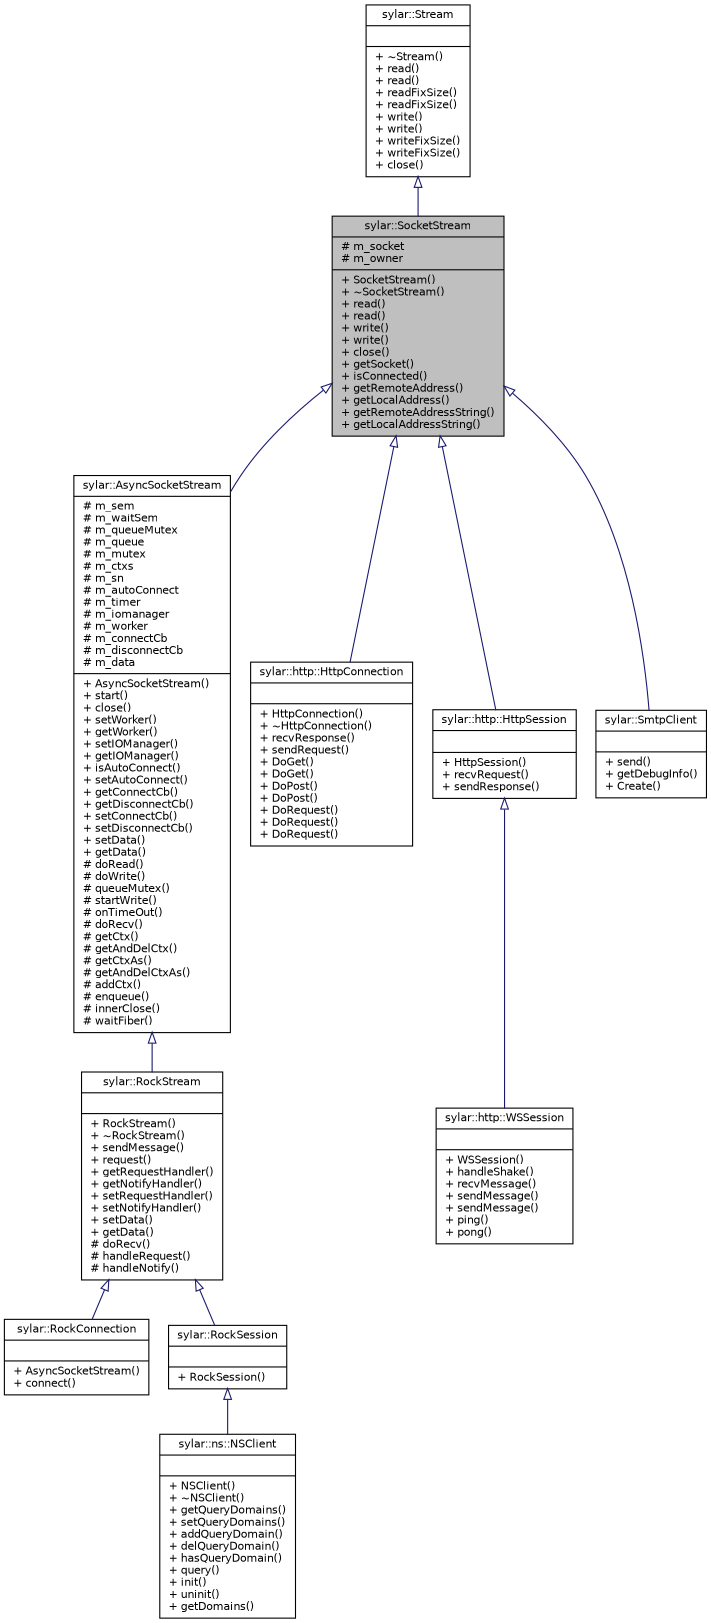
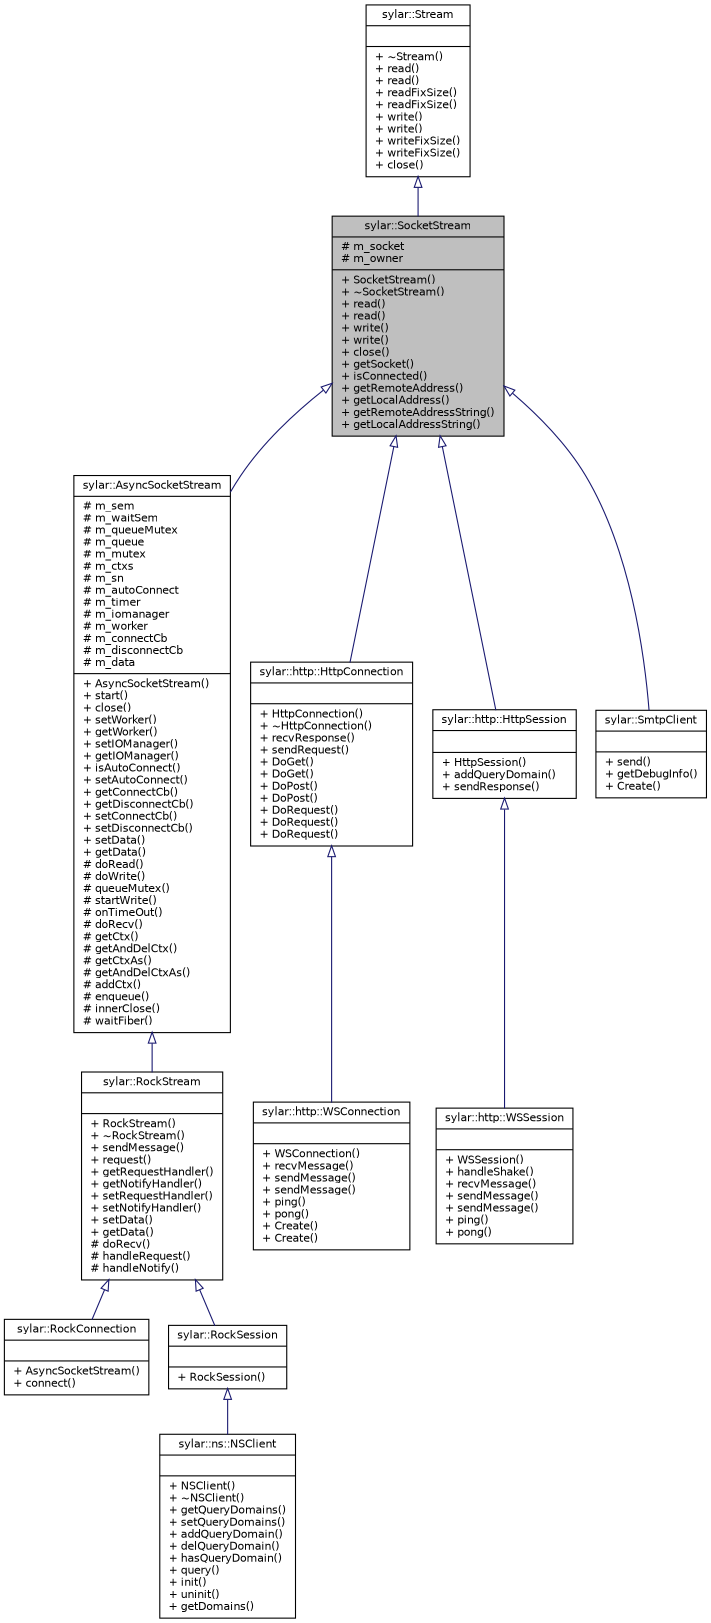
  digraph {
    node [color=black fillcolor=white fontname=Helvetica fontsize=10 shape=record style=filled]
    edge [arrowtail=onormal color=midnightblue dir=back fontname=Helvetica fontsize=10 labelfontname=Helvetica labelfontsize=10 style=solid]
    n1 [fillcolor=grey75 fontcolor=black height=0.2 label="{sylar::SocketStream\n|# m_socket\l# m_owner\l|+ SocketStream()\l+ ~SocketStream()\l+ read()\l+ read()\l+ write()\l+ write()\l+ close()\l+ getSocket()\l+ isConnected()\l+ getRemoteAddress()\l+ getLocalAddress()\l+ getRemoteAddressString()\l+ getLocalAddressString()\l}" width=0.4]
    n2 [height=0.2 label="{sylar::AsyncSocketStream\n|# m_sem\l# m_waitSem\l# m_queueMutex\l# m_queue\l# m_mutex\l# m_ctxs\l# m_sn\l# m_autoConnect\l# m_timer\l# m_iomanager\l# m_worker\l# m_connectCb\l# m_disconnectCb\l# m_data\l|+ AsyncSocketStream()\l+ start()\l+ close()\l+ setWorker()\l+ getWorker()\l+ setIOManager()\l+ getIOManager()\l+ isAutoConnect()\l+ setAutoConnect()\l+ getConnectCb()\l+ getDisconnectCb()\l+ setConnectCb()\l+ setDisconnectCb()\l+ setData()\l+ getData()\l# doRead()\l# doWrite()\l# queueMutex()\l# startWrite()\l# onTimeOut()\l# doRecv()\l# getCtx()\l# getAndDelCtx()\l# getCtxAs()\l# getAndDelCtxAs()\l# addCtx()\l# enqueue()\l# innerClose()\l# waitFiber()\l}" width=0.4]
    n3 [height=0.2 label="{sylar::http::HttpConnection\n||+ HttpConnection()\l+ ~HttpConnection()\l+ recvResponse()\l+ sendRequest()\l+ DoGet()\l+ DoGet()\l+ DoPost()\l+ DoPost()\l+ DoRequest()\l+ DoRequest()\l+ DoRequest()\l}" width=0.4]
-   n4 [height=0.2 label="{sylar::http::HttpSession\n||+ HttpSession()\l+ recvRequest()\l+ sendResponse()\l}" width=0.4]
+   n4 [height=0.2 label="{sylar::http::HttpSession\n||+ HttpSession()\l+ addQueryDomain()\l+ sendResponse()\l}" width=0.4]
    n5 [height=0.2 label="{sylar::SmtpClient\n||+ send()\l+ getDebugInfo()\l+ Create()\l}" width=0.4]
    n6 [height=0.2 label="{sylar::RockStream\n||+ RockStream()\l+ ~RockStream()\l+ sendMessage()\l+ request()\l+ getRequestHandler()\l+ getNotifyHandler()\l+ setRequestHandler()\l+ setNotifyHandler()\l+ setData()\l+ getData()\l# doRecv()\l# handleRequest()\l# handleNotify()\l}" width=0.4]
+   n7 [height=0.2 label="{sylar::http::WSConnection\n||+ WSConnection()\l+ recvMessage()\l+ sendMessage()\l+ sendMessage()\l+ ping()\l+ pong()\l+ Create()\l+ Create()\l}" width=0.4]
    n8 [height=0.2 label="{sylar::http::WSSession\n||+ WSSession()\l+ handleShake()\l+ recvMessage()\l+ sendMessage()\l+ sendMessage()\l+ ping()\l+ pong()\l}" width=0.4]
    n9 [height=0.2 label="{sylar::Stream\n||+ ~Stream()\l+ read()\l+ read()\l+ readFixSize()\l+ readFixSize()\l+ write()\l+ write()\l+ writeFixSize()\l+ writeFixSize()\l+ close()\l}" width=0.4]
    n10 [height=0.2 label="{sylar::RockConnection\n||+ AsyncSocketStream()\l+ connect()\l}" width=0.4]
    n11 [height=0.2 label="{sylar::RockSession\n||+ RockSession()\l}" width=0.4]
    n12 [height=0.2 label="{sylar::ns::NSClient\n||+ NSClient()\l+ ~NSClient()\l+ getQueryDomains()\l+ setQueryDomains()\l+ addQueryDomain()\l+ delQueryDomain()\l+ hasQueryDomain()\l+ query()\l+ init()\l+ uninit()\l+ getDomains()\l}" width=0.4]
    n1 -> n2
    n1 -> n3
    n1 -> n4
    n1 -> n5
    n2 -> n6
+   n3 -> n7
    n4 -> n8
    n6 -> n10
    n6 -> n11
    n9 -> n1
    n11 -> n12
  }
